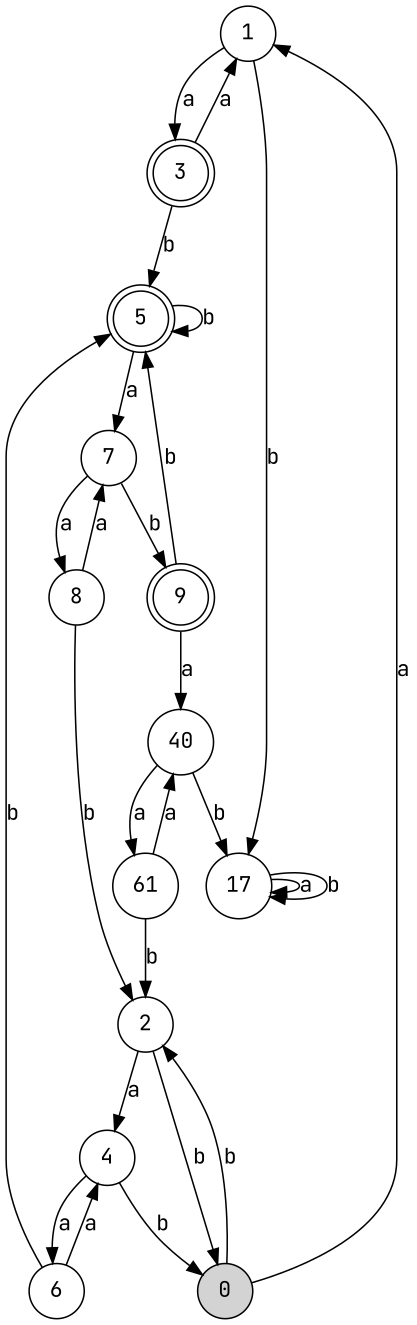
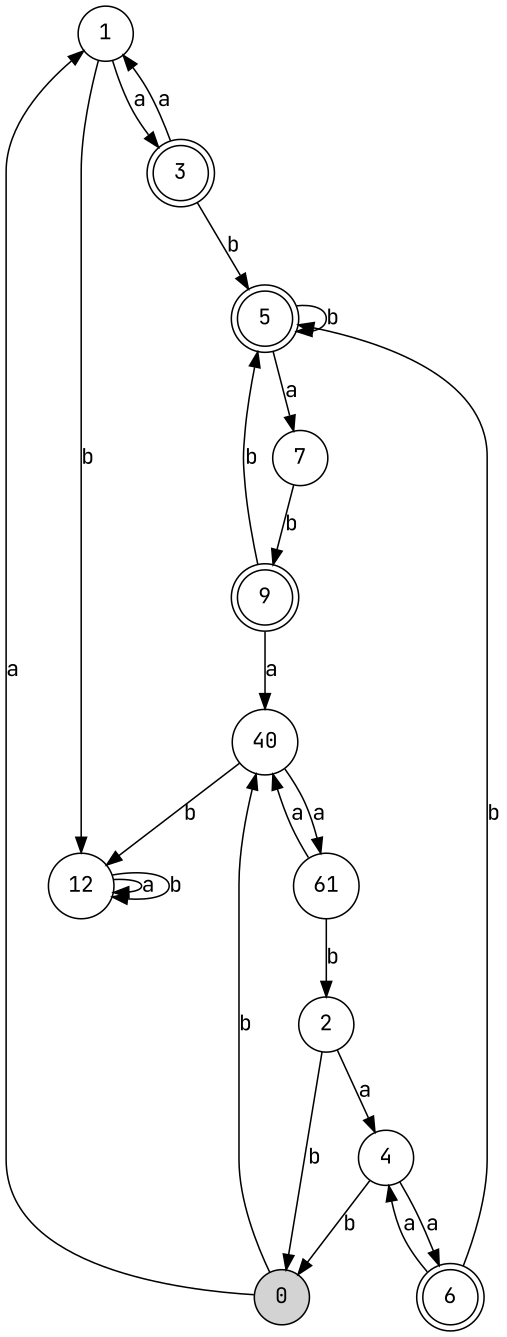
  digraph {
    fontname="JetBrains Mono"
    node [fontname="JetBrains Mono" shape=circle]
    edge [fontname="JetBrains Mono"]
    1
-   12 [label=17]
+   12
    3 [shape=doublecircle]
    5 [shape=doublecircle]
    2
    4
    0 [style=filled]
-   6
+   6 [shape=doublecircle]
    7
-   8
    9 [shape=doublecircle]
    n12 [label=40]
    n13 [label=61]
    1 -> 12 [label=b]
    1 -> 3 [label=a]
    12 -> 12 [label=a]
    12 -> 12 [label=b]
    3 -> 1 [label=a]
    3 -> 5 [label=b]
    5 -> 5 [label=b]
    5 -> 7 [label=a]
    2 -> 4 [label=a]
    2 -> 0 [label=b]
    4 -> 0 [label=b]
    4 -> 6 [label=a]
    0 -> 1 [label=a]
-   0 -> 2 [label=b]
+   0 -> n12 [label=b]
    6 -> 5 [label=b]
    6 -> 4 [label=a]
-   7 -> 8 [label=a]
    7 -> 9 [label=b]
-   8 -> 2 [label=b]
-   8 -> 7 [label=a]
    9 -> 5 [label=b]
    9 -> n12 [label=a]
    n12 -> 12 [label=b]
    n12 -> n13 [label=a]
    n13 -> 2 [label=b]
    n13 -> n12 [label=a]
  }
